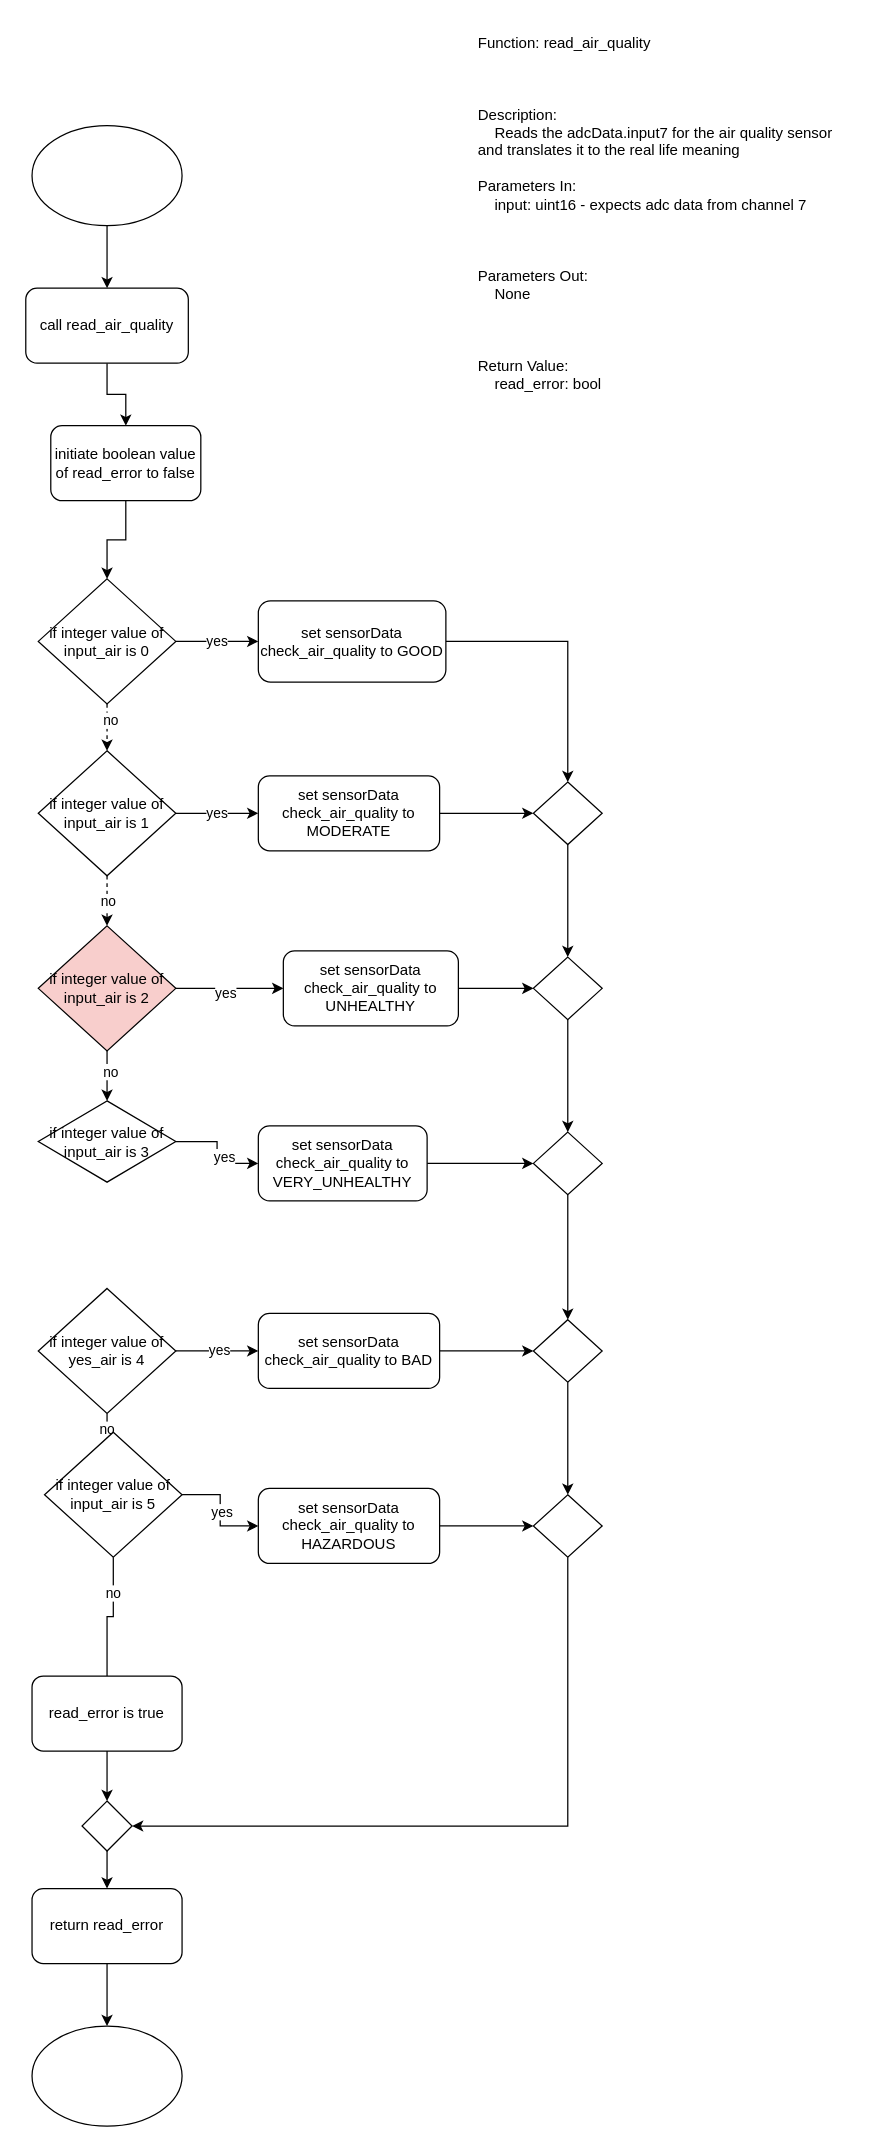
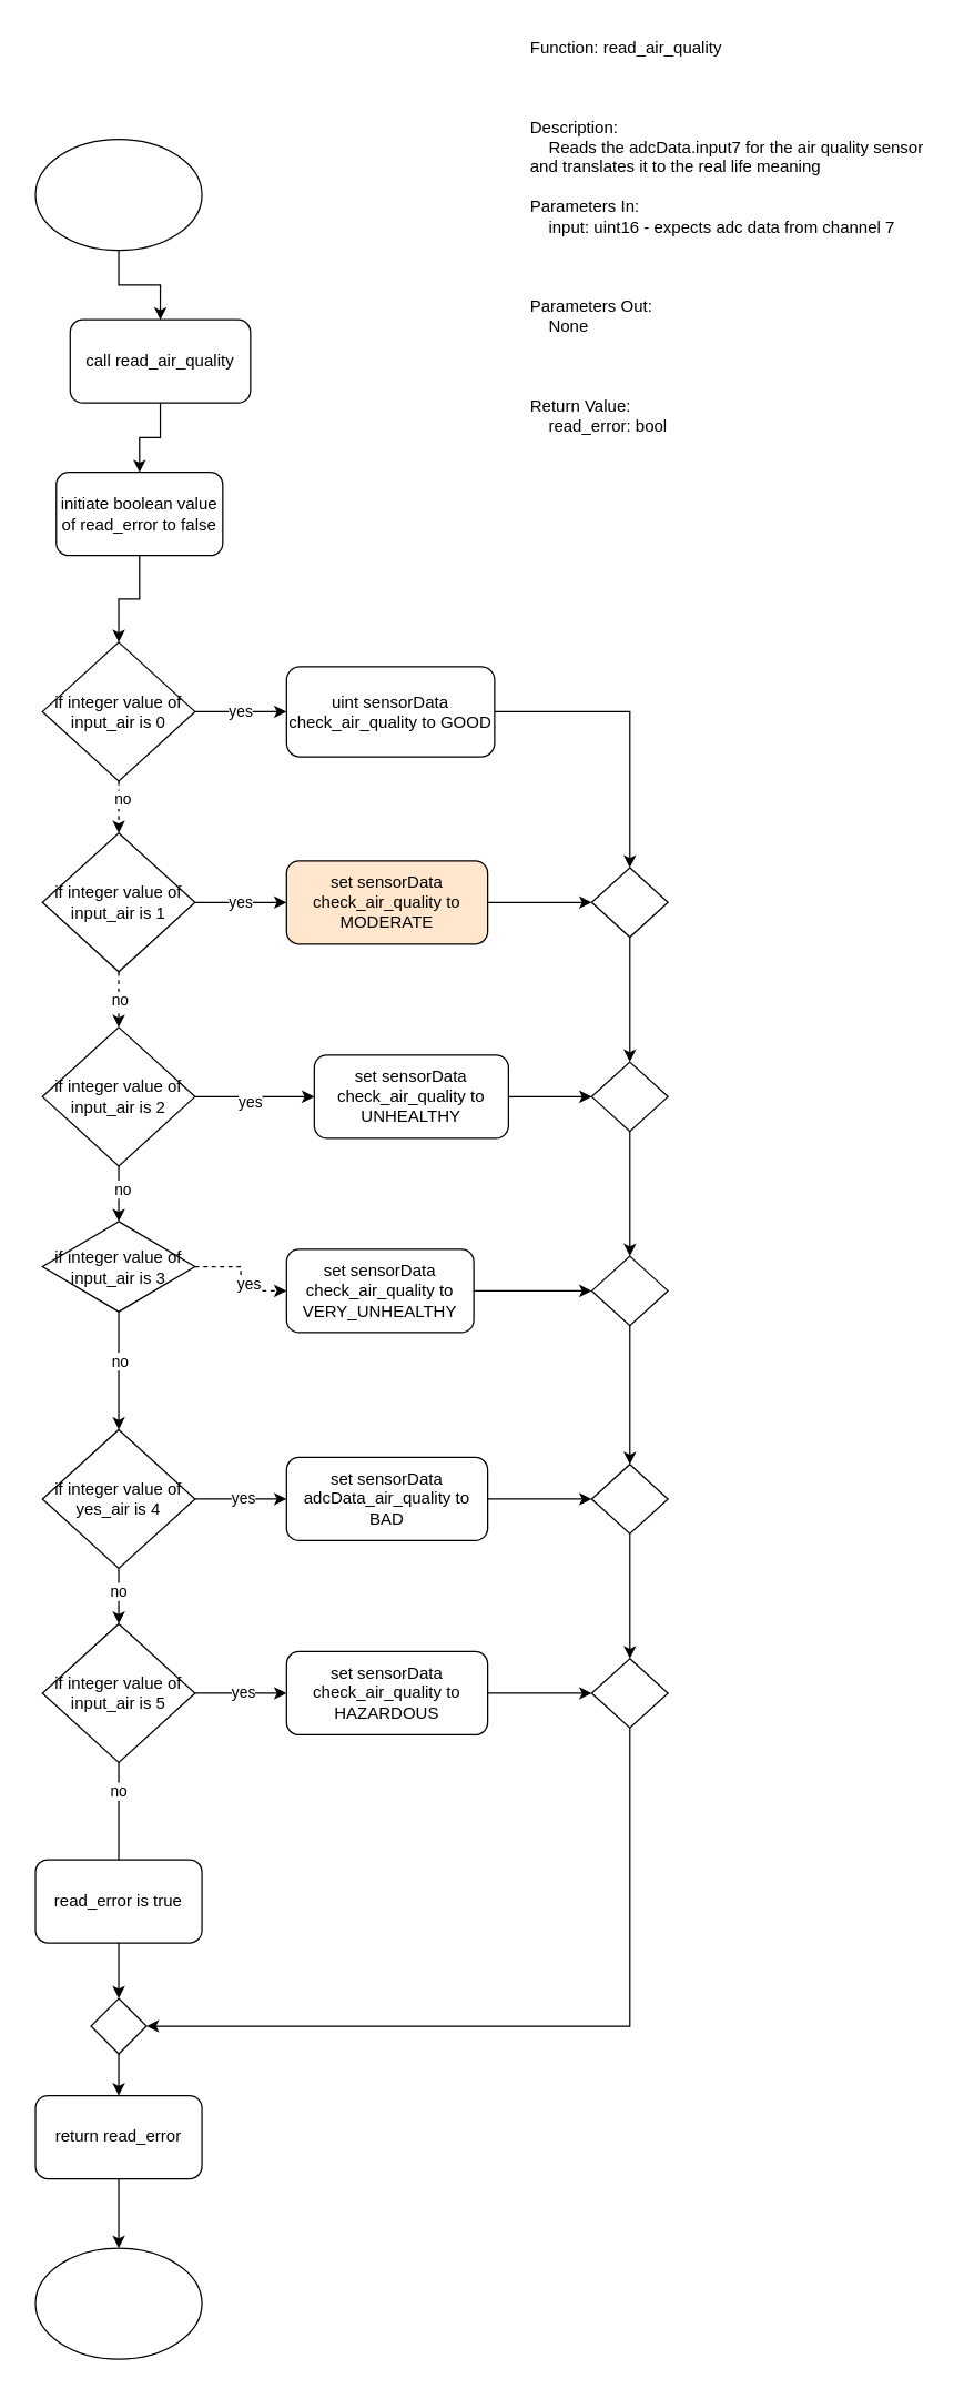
  <mxCell id="0" />
  <mxCell id="1" parent="0" />
  <mxCell id="2" value="Function: read_air_quality&#10;&#10;&#10;&#10;Description:&#10;    Reads the adcData.input7 for the air quality sensor and translates it to the real life meaning&#10;&#10;Parameters In:&#10;    input: uint16 - expects adc data from channel 7&#10;&#10;&#10;&#10;Parameters Out:&#10;    None&#10;&#10;&#10;&#10;Return Value:&#10;    read_error: bool" style="text;whiteSpace=wrap;" vertex="1" parent="1"><mxGeometry x="380" y="20" width="300" height="350" as="geometry" /></mxCell>
  <mxCell id="3" style="edgeStyle=orthogonalEdgeStyle;rounded=0;orthogonalLoop=1;jettySize=auto;html=1;entryX=0.5;entryY=0;entryDx=0;entryDy=0;" edge="1" parent="1" source="4" target="10"><mxGeometry relative="1" as="geometry" /></mxCell>
  <mxCell id="4" value="initiate boolean value of read_error to false" style="rounded=1;whiteSpace=wrap;html=1;" vertex="1" parent="1"><mxGeometry x="40" y="340" width="120" height="60" as="geometry" /></mxCell>
  <mxCell id="5" style="edgeStyle=orthogonalEdgeStyle;rounded=0;orthogonalLoop=1;jettySize=auto;html=1;entryX=0.5;entryY=0;entryDx=0;entryDy=0;" edge="1" parent="1" source="6" target="12"><mxGeometry relative="1" as="geometry" /></mxCell>
  <mxCell id="6" value="" style="ellipse;whiteSpace=wrap;html=1;" vertex="1" parent="1"><mxGeometry x="25" y="100" width="120" height="80" as="geometry" /></mxCell>
  <mxCell id="7" value="yes" style="edgeStyle=orthogonalEdgeStyle;rounded=0;orthogonalLoop=1;jettySize=auto;html=1;entryX=0;entryY=0.5;entryDx=0;entryDy=0;" edge="1" parent="1" source="10" target="14"><mxGeometry relative="1" as="geometry" /></mxCell>
  <mxCell id="8" style="edgeStyle=orthogonalEdgeStyle;rounded=0;orthogonalLoop=1;jettySize=auto;html=1;entryX=0.5;entryY=0;entryDx=0;entryDy=0;dashed=1;" edge="1" parent="1" source="10" target="18"><mxGeometry relative="1" as="geometry" /></mxCell>
  <mxCell id="9" value="no" style="edgeLabel;html=1;align=center;verticalAlign=middle;resizable=0;points=[];" vertex="1" connectable="0" parent="8"><mxGeometry x="-0.373" y="2" relative="1" as="geometry"><mxPoint as="offset" /></mxGeometry></mxCell>
  <mxCell id="10" value="if integer value of input_air is 0" style="rhombus;whiteSpace=wrap;html=1;" vertex="1" parent="1"><mxGeometry x="30" y="462.5" width="110" height="100" as="geometry" /></mxCell>
  <mxCell id="11" style="edgeStyle=orthogonalEdgeStyle;rounded=0;orthogonalLoop=1;jettySize=auto;html=1;entryX=0.5;entryY=0;entryDx=0;entryDy=0;" edge="1" parent="1" source="12" target="4"><mxGeometry relative="1" as="geometry" /></mxCell>
- <mxCell id="12" value="call read_air_quality" style="rounded=1;whiteSpace=wrap;html=1;" vertex="1" parent="1"><mxGeometry x="20" y="230" width="130" height="60" as="geometry" /></mxCell>
+ <mxCell id="12" value="call read_air_quality" style="rounded=1;whiteSpace=wrap;html=1;" vertex="1" parent="1"><mxGeometry x="50" y="230" width="130" height="60" as="geometry" /></mxCell>
  <mxCell id="13" style="edgeStyle=orthogonalEdgeStyle;rounded=0;orthogonalLoop=1;jettySize=auto;html=1;entryX=0.5;entryY=0;entryDx=0;entryDy=0;" edge="1" parent="1" source="14" target="49"><mxGeometry relative="1" as="geometry" /></mxCell>
- <mxCell id="14" value="set sensorData check_air_quality to GOOD" style="rounded=1;whiteSpace=wrap;html=1;" vertex="1" parent="1"><mxGeometry x="206" y="480" width="150" height="65" as="geometry" /></mxCell>
+ <mxCell id="14" value="uint sensorData check_air_quality to GOOD" style="rounded=1;whiteSpace=wrap;html=1;" vertex="1" parent="1"><mxGeometry x="206" y="480" width="150" height="65" as="geometry" /></mxCell>
  <mxCell id="15" value="yes" style="edgeStyle=orthogonalEdgeStyle;rounded=0;orthogonalLoop=1;jettySize=auto;html=1;entryX=0;entryY=0.5;entryDx=0;entryDy=0;" edge="1" parent="1" source="18" target="41"><mxGeometry relative="1" as="geometry" /></mxCell>
  <mxCell id="16" style="edgeStyle=orthogonalEdgeStyle;rounded=0;orthogonalLoop=1;jettySize=auto;html=1;dashed=1;" edge="1" parent="1" source="18" target="23"><mxGeometry relative="1" as="geometry" /></mxCell>
  <mxCell id="17" value="no" style="edgeLabel;html=1;align=center;verticalAlign=middle;resizable=0;points=[];" vertex="1" connectable="0" parent="16"><mxGeometry x="0.001" relative="1" as="geometry"><mxPoint as="offset" /></mxGeometry></mxCell>
  <mxCell id="18" value="if integer value of input_air&amp;nbsp;is 1" style="rhombus;whiteSpace=wrap;html=1;" vertex="1" parent="1"><mxGeometry x="30" y="600" width="110" height="100" as="geometry" /></mxCell>
  <mxCell id="19" style="edgeStyle=orthogonalEdgeStyle;rounded=0;orthogonalLoop=1;jettySize=auto;html=1;entryX=0;entryY=0.5;entryDx=0;entryDy=0;" edge="1" parent="1" source="23" target="39"><mxGeometry relative="1" as="geometry" /></mxCell>
  <mxCell id="20" value="yes" style="edgeLabel;html=1;align=center;verticalAlign=middle;resizable=0;points=[];" vertex="1" connectable="0" parent="19"><mxGeometry x="-0.089" y="-3" relative="1" as="geometry"><mxPoint as="offset" /></mxGeometry></mxCell>
  <mxCell id="21" style="edgeStyle=orthogonalEdgeStyle;rounded=0;orthogonalLoop=1;jettySize=auto;html=1;entryX=0.5;entryY=0;entryDx=0;entryDy=0;" edge="1" parent="1" source="23" target="28"><mxGeometry relative="1" as="geometry" /></mxCell>
  <mxCell id="22" value="no" style="edgeLabel;html=1;align=center;verticalAlign=middle;resizable=0;points=[];" vertex="1" connectable="0" parent="21"><mxGeometry x="-0.224" y="2" relative="1" as="geometry"><mxPoint as="offset" /></mxGeometry></mxCell>
- <mxCell id="23" value="if integer value of input_air&amp;nbsp;is 2" style="rhombus;whiteSpace=wrap;html=1;fillColor=#f8cecc;" vertex="1" parent="1"><mxGeometry x="30" y="740" width="110" height="100" as="geometry" /></mxCell>
- <mxCell id="24" style="edgeStyle=orthogonalEdgeStyle;rounded=0;orthogonalLoop=1;jettySize=auto;html=1;entryX=0;entryY=0.5;entryDx=0;entryDy=0;" edge="1" parent="1" source="28" target="37"><mxGeometry relative="1" as="geometry" /></mxCell>
+ <mxCell id="23" value="if integer value of input_air&amp;nbsp;is 2" style="rhombus;whiteSpace=wrap;html=1;" vertex="1" parent="1"><mxGeometry x="30" y="740" width="110" height="100" as="geometry" /></mxCell>
+ <mxCell id="24" style="edgeStyle=orthogonalEdgeStyle;rounded=0;orthogonalLoop=1;jettySize=auto;html=1;entryX=0;entryY=0.5;entryDx=0;entryDy=0;dashed=1;" edge="1" parent="1" source="28" target="37"><mxGeometry relative="1" as="geometry" /></mxCell>
  <mxCell id="25" value="yes" style="edgeLabel;html=1;align=center;verticalAlign=middle;resizable=0;points=[];" vertex="1" connectable="0" parent="24"><mxGeometry x="0.069" y="5" relative="1" as="geometry"><mxPoint as="offset" /></mxGeometry></mxCell>
+ <mxCell id="26" style="edgeStyle=orthogonalEdgeStyle;rounded=0;orthogonalLoop=1;jettySize=auto;html=1;entryX=0.5;entryY=0;entryDx=0;entryDy=0;" edge="1" parent="1" source="28" target="33"><mxGeometry relative="1" as="geometry" /></mxCell>
+ <mxCell id="27" value="no" style="edgeLabel;html=1;align=center;verticalAlign=middle;resizable=0;points=[];" vertex="1" connectable="0" parent="26"><mxGeometry x="-0.18" relative="1" as="geometry"><mxPoint as="offset" /></mxGeometry></mxCell>
  <mxCell id="28" value="if integer value of input_air&amp;nbsp;is 3" style="rhombus;whiteSpace=wrap;html=1;" vertex="1" parent="1"><mxGeometry x="30" y="880" width="110" height="65" as="geometry" /></mxCell>
  <mxCell id="29" style="edgeStyle=orthogonalEdgeStyle;rounded=0;orthogonalLoop=1;jettySize=auto;html=1;entryX=0;entryY=0.5;entryDx=0;entryDy=0;" edge="1" parent="1" source="33" target="35"><mxGeometry relative="1" as="geometry" /></mxCell>
  <mxCell id="30" value="yes" style="edgeLabel;html=1;align=center;verticalAlign=middle;resizable=0;points=[];" vertex="1" connectable="0" parent="29"><mxGeometry x="0.017" y="1" relative="1" as="geometry"><mxPoint as="offset" /></mxGeometry></mxCell>
  <mxCell id="31" style="edgeStyle=orthogonalEdgeStyle;rounded=0;orthogonalLoop=1;jettySize=auto;html=1;entryX=0.5;entryY=0;entryDx=0;entryDy=0;" edge="1" parent="1" source="33" target="54"><mxGeometry relative="1" as="geometry" /></mxCell>
  <mxCell id="32" value="no" style="edgeLabel;html=1;align=center;verticalAlign=middle;resizable=0;points=[];" vertex="1" connectable="0" parent="31"><mxGeometry x="-0.209" y="-1" relative="1" as="geometry"><mxPoint as="offset" /></mxGeometry></mxCell>
  <mxCell id="33" value="if integer value of yes_air&amp;nbsp;is 4" style="rhombus;whiteSpace=wrap;html=1;" vertex="1" parent="1"><mxGeometry x="30" y="1030" width="110" height="100" as="geometry" /></mxCell>
  <mxCell id="34" style="edgeStyle=orthogonalEdgeStyle;rounded=0;orthogonalLoop=1;jettySize=auto;html=1;entryX=0;entryY=0.5;entryDx=0;entryDy=0;" edge="1" parent="1" source="35" target="43"><mxGeometry relative="1" as="geometry" /></mxCell>
- <mxCell id="35" value="set sensorData check_air_quality to BAD" style="rounded=1;whiteSpace=wrap;html=1;" vertex="1" parent="1"><mxGeometry x="206" y="1050" width="145" height="60" as="geometry" /></mxCell>
+ <mxCell id="35" value="set sensorData adcData_air_quality to BAD" style="rounded=1;whiteSpace=wrap;html=1;" vertex="1" parent="1"><mxGeometry x="206" y="1050" width="145" height="60" as="geometry" /></mxCell>
  <mxCell id="36" style="edgeStyle=orthogonalEdgeStyle;rounded=0;orthogonalLoop=1;jettySize=auto;html=1;entryX=0;entryY=0.5;entryDx=0;entryDy=0;" edge="1" parent="1" source="37" target="45"><mxGeometry relative="1" as="geometry" /></mxCell>
  <mxCell id="37" value="set sensorData check_air_quality to VERY_UNHEALTHY" style="rounded=1;whiteSpace=wrap;html=1;" vertex="1" parent="1"><mxGeometry x="206" y="900" width="135" height="60" as="geometry" /></mxCell>
  <mxCell id="38" style="edgeStyle=orthogonalEdgeStyle;rounded=0;orthogonalLoop=1;jettySize=auto;html=1;entryX=0;entryY=0.5;entryDx=0;entryDy=0;" edge="1" parent="1" source="39" target="47"><mxGeometry relative="1" as="geometry" /></mxCell>
  <mxCell id="39" value="set sensorData check_air_quality to UNHEALTHY" style="rounded=1;whiteSpace=wrap;html=1;" vertex="1" parent="1"><mxGeometry x="226" y="760" width="140" height="60" as="geometry" /></mxCell>
  <mxCell id="40" style="edgeStyle=orthogonalEdgeStyle;rounded=0;orthogonalLoop=1;jettySize=auto;html=1;entryX=0;entryY=0.5;entryDx=0;entryDy=0;" edge="1" parent="1" source="41" target="49"><mxGeometry relative="1" as="geometry" /></mxCell>
- <mxCell id="41" value="set sensorData check_air_quality to MODERATE" style="rounded=1;whiteSpace=wrap;html=1;" vertex="1" parent="1"><mxGeometry x="206" y="620" width="145" height="60" as="geometry" /></mxCell>
+ <mxCell id="41" value="set sensorData check_air_quality to MODERATE" style="rounded=1;whiteSpace=wrap;html=1;fillColor=#ffe6cc;" vertex="1" parent="1"><mxGeometry x="206" y="620" width="145" height="60" as="geometry" /></mxCell>
  <mxCell id="42" style="edgeStyle=orthogonalEdgeStyle;rounded=0;orthogonalLoop=1;jettySize=auto;html=1;entryX=0.5;entryY=0;entryDx=0;entryDy=0;" edge="1" parent="1" source="43" target="58"><mxGeometry relative="1" as="geometry" /></mxCell>
  <mxCell id="43" value="" style="rhombus;whiteSpace=wrap;html=1;" vertex="1" parent="1"><mxGeometry x="426" y="1055" width="55" height="50" as="geometry" /></mxCell>
  <mxCell id="44" style="edgeStyle=orthogonalEdgeStyle;rounded=0;orthogonalLoop=1;jettySize=auto;html=1;entryX=0.5;entryY=0;entryDx=0;entryDy=0;" edge="1" parent="1" source="45" target="43"><mxGeometry relative="1" as="geometry" /></mxCell>
  <mxCell id="45" value="" style="rhombus;whiteSpace=wrap;html=1;" vertex="1" parent="1"><mxGeometry x="426" y="905" width="55" height="50" as="geometry" /></mxCell>
  <mxCell id="46" style="edgeStyle=orthogonalEdgeStyle;rounded=0;orthogonalLoop=1;jettySize=auto;html=1;entryX=0.5;entryY=0;entryDx=0;entryDy=0;" edge="1" parent="1" source="47" target="45"><mxGeometry relative="1" as="geometry" /></mxCell>
  <mxCell id="47" value="" style="rhombus;whiteSpace=wrap;html=1;" vertex="1" parent="1"><mxGeometry x="426" y="765" width="55" height="50" as="geometry" /></mxCell>
  <mxCell id="48" style="edgeStyle=orthogonalEdgeStyle;rounded=0;orthogonalLoop=1;jettySize=auto;html=1;entryX=0.5;entryY=0;entryDx=0;entryDy=0;" edge="1" parent="1" source="49" target="47"><mxGeometry relative="1" as="geometry" /></mxCell>
  <mxCell id="49" value="" style="rhombus;whiteSpace=wrap;html=1;" vertex="1" parent="1"><mxGeometry x="426" y="625" width="55" height="50" as="geometry" /></mxCell>
  <mxCell id="50" style="edgeStyle=orthogonalEdgeStyle;rounded=0;orthogonalLoop=1;jettySize=auto;html=1;entryX=0;entryY=0.5;entryDx=0;entryDy=0;" edge="1" parent="1" source="54" target="56"><mxGeometry relative="1" as="geometry" /></mxCell>
  <mxCell id="51" value="yes" style="edgeLabel;html=1;align=center;verticalAlign=middle;resizable=0;points=[];" vertex="1" connectable="0" parent="50"><mxGeometry x="0.017" y="1" relative="1" as="geometry"><mxPoint as="offset" /></mxGeometry></mxCell>
  <mxCell id="52" style="edgeStyle=orthogonalEdgeStyle;rounded=0;orthogonalLoop=1;jettySize=auto;html=1;entryX=0.5;entryY=0;entryDx=0;entryDy=0;endArrow=none;" edge="1" parent="1" source="54" target="62"><mxGeometry relative="1" as="geometry"><mxPoint x="85" y="1290" as="targetPoint" /></mxGeometry></mxCell>
  <mxCell id="53" value="no" style="edgeLabel;html=1;align=center;verticalAlign=middle;resizable=0;points=[];" vertex="1" connectable="0" parent="52"><mxGeometry x="-0.433" y="-1" relative="1" as="geometry"><mxPoint as="offset" /></mxGeometry></mxCell>
- <mxCell id="54" value="if integer value of input_air&amp;nbsp;is 5" style="rhombus;whiteSpace=wrap;html=1;" vertex="1" parent="1"><mxGeometry x="35" y="1145" width="110" height="100" as="geometry" /></mxCell>
+ <mxCell id="54" value="if integer value of input_air&amp;nbsp;is 5" style="rhombus;whiteSpace=wrap;html=1;" vertex="1" parent="1"><mxGeometry x="30" y="1170" width="110" height="100" as="geometry" /></mxCell>
  <mxCell id="55" style="edgeStyle=orthogonalEdgeStyle;rounded=0;orthogonalLoop=1;jettySize=auto;html=1;entryX=0;entryY=0.5;entryDx=0;entryDy=0;" edge="1" parent="1" source="56" target="58"><mxGeometry relative="1" as="geometry" /></mxCell>
  <mxCell id="56" value="set sensorData check_air_quality to HAZARDOUS" style="rounded=1;whiteSpace=wrap;html=1;" vertex="1" parent="1"><mxGeometry x="206" y="1190" width="145" height="60" as="geometry" /></mxCell>
  <mxCell id="57" style="edgeStyle=orthogonalEdgeStyle;rounded=0;orthogonalLoop=1;jettySize=auto;html=1;entryX=1;entryY=0.5;entryDx=0;entryDy=0;" edge="1" parent="1" source="58" target="64"><mxGeometry relative="1" as="geometry"><mxPoint x="140" y="1460" as="targetPoint" /><Array as="points"><mxPoint x="454" y="1460" /></Array></mxGeometry></mxCell>
  <mxCell id="58" value="" style="rhombus;whiteSpace=wrap;html=1;" vertex="1" parent="1"><mxGeometry x="426" y="1195" width="55" height="50" as="geometry" /></mxCell>
  <mxCell id="59" style="edgeStyle=orthogonalEdgeStyle;rounded=0;orthogonalLoop=1;jettySize=auto;html=1;" edge="1" parent="1" source="60" target="65"><mxGeometry relative="1" as="geometry"><mxPoint x="85" y="1630" as="targetPoint" /></mxGeometry></mxCell>
  <mxCell id="60" value="return read_error" style="rounded=1;whiteSpace=wrap;html=1;" vertex="1" parent="1"><mxGeometry x="25" y="1510" width="120" height="60" as="geometry" /></mxCell>
  <mxCell id="61" style="edgeStyle=orthogonalEdgeStyle;rounded=0;orthogonalLoop=1;jettySize=auto;html=1;" edge="1" parent="1" source="62" target="64"><mxGeometry relative="1" as="geometry"><mxPoint x="90" y="1450" as="targetPoint" /></mxGeometry></mxCell>
  <mxCell id="62" value="read_error is true" style="rounded=1;whiteSpace=wrap;html=1;" vertex="1" parent="1"><mxGeometry x="25" y="1340" width="120" height="60" as="geometry" /></mxCell>
  <mxCell id="63" style="edgeStyle=orthogonalEdgeStyle;rounded=0;orthogonalLoop=1;jettySize=auto;html=1;" edge="1" parent="1" source="64" target="60"><mxGeometry relative="1" as="geometry" /></mxCell>
  <mxCell id="64" value="" style="rhombus;whiteSpace=wrap;html=1;" vertex="1" parent="1"><mxGeometry x="65" y="1440" width="40" height="40" as="geometry" /></mxCell>
  <mxCell id="65" value="" style="ellipse;whiteSpace=wrap;html=1;" vertex="1" parent="1"><mxGeometry x="25" y="1620" width="120" height="80" as="geometry" /></mxCell>
